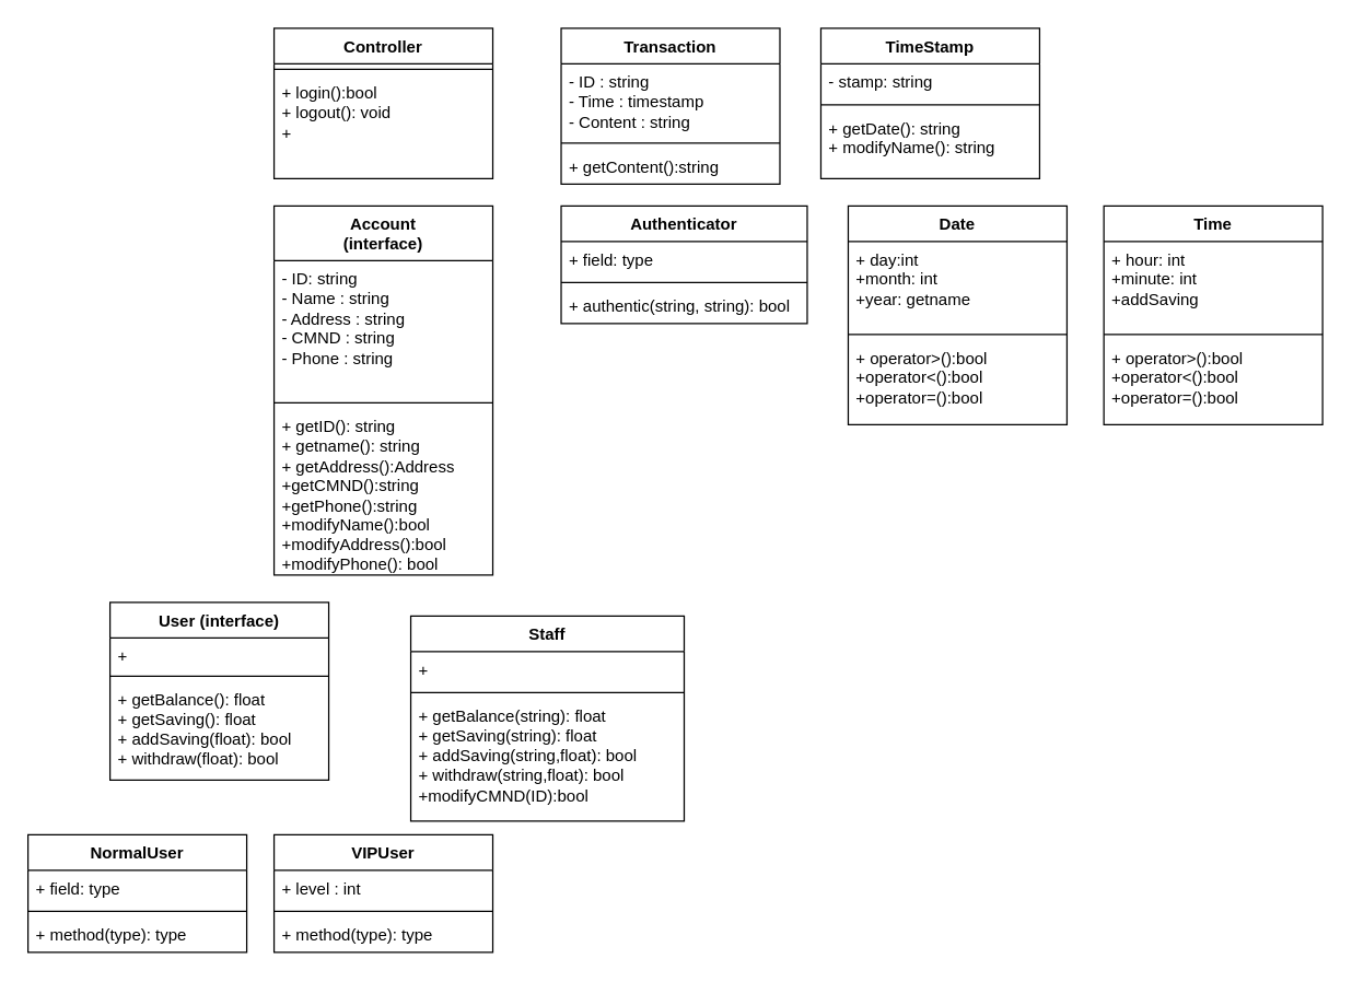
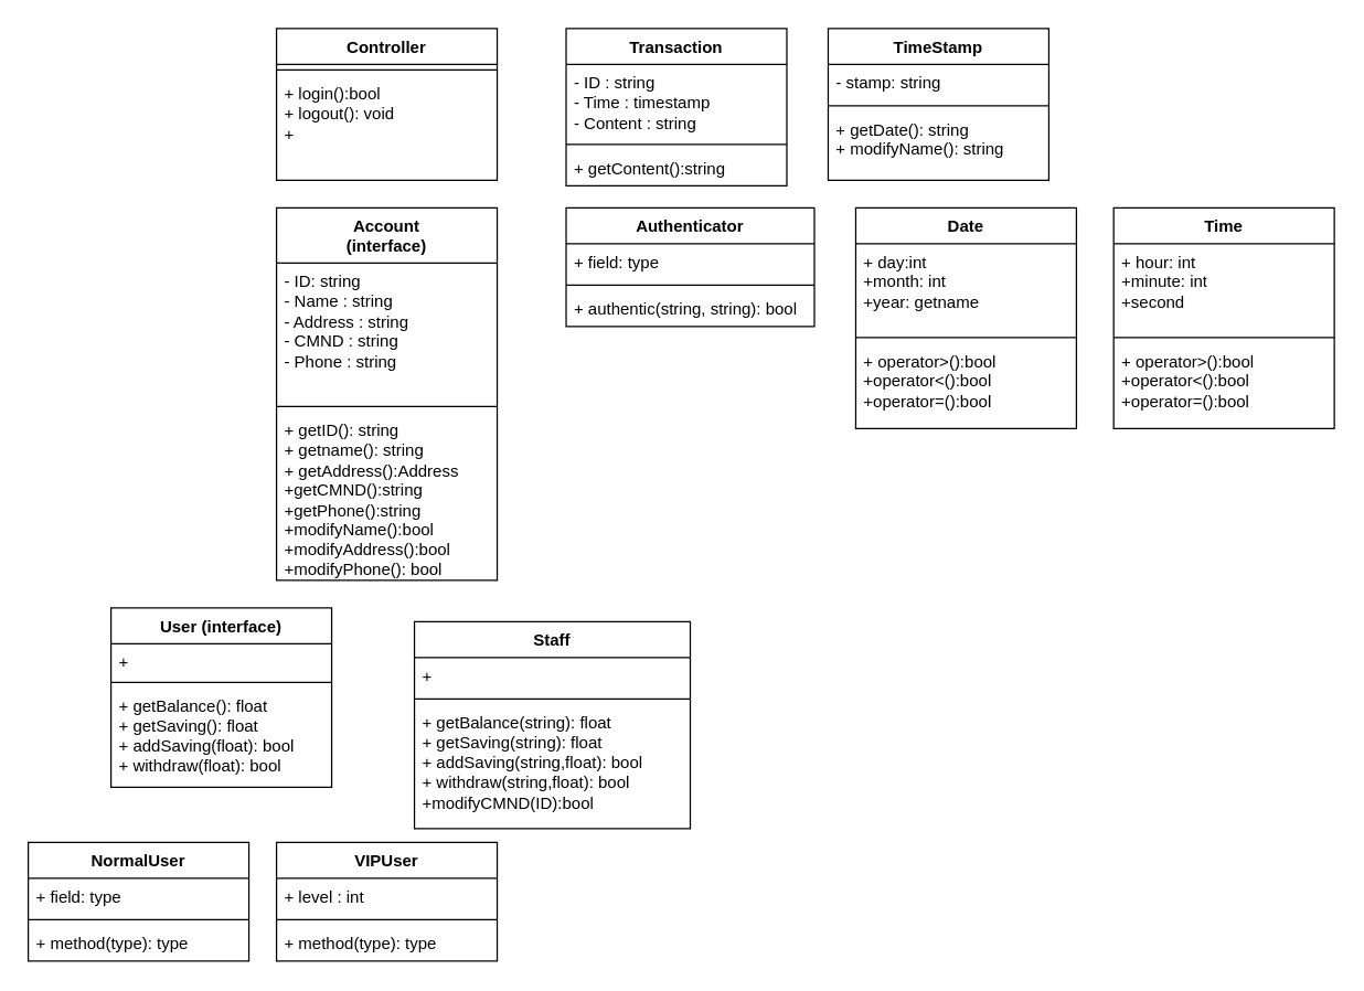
  <mxCell id="0" />
  <mxCell id="1" parent="0" />
  <mxCell id="2" value="Controller" style="swimlane;fontStyle=1;align=center;verticalAlign=top;childLayout=stackLayout;horizontal=1;startSize=26;horizontalStack=0;resizeParent=1;resizeParentMax=0;resizeLast=0;collapsible=1;marginBottom=0;whiteSpace=wrap;html=1;" vertex="1" parent="1"><mxGeometry x="200" y="20" width="160" height="110" as="geometry" /></mxCell>
  <mxCell id="3" value="" style="line;strokeWidth=1;fillColor=none;align=left;verticalAlign=middle;spacingTop=-1;spacingLeft=3;spacingRight=3;rotatable=0;labelPosition=right;points=[];portConstraint=eastwest;strokeColor=inherit;" vertex="1" parent="2"><mxGeometry y="26" width="160" height="8" as="geometry" /></mxCell>
  <mxCell id="4" value="+ login():bool&lt;div&gt;+ logout(): void&lt;/div&gt;&lt;div&gt;+&amp;nbsp;&lt;/div&gt;" style="text;strokeColor=none;fillColor=none;align=left;verticalAlign=top;spacingLeft=4;spacingRight=4;overflow=hidden;rotatable=0;points=[[0,0.5],[1,0.5]];portConstraint=eastwest;whiteSpace=wrap;html=1;" vertex="1" parent="2"><mxGeometry y="34" width="160" height="76" as="geometry" /></mxCell>
  <mxCell id="5" value="Transaction" style="swimlane;fontStyle=1;align=center;verticalAlign=top;childLayout=stackLayout;horizontal=1;startSize=26;horizontalStack=0;resizeParent=1;resizeParentMax=0;resizeLast=0;collapsible=1;marginBottom=0;whiteSpace=wrap;html=1;" vertex="1" parent="1"><mxGeometry x="410" y="20" width="160" height="114" as="geometry" /></mxCell>
  <mxCell id="6" value="- ID : string&lt;div&gt;- Time : timestamp&lt;/div&gt;&lt;div&gt;- Content : string&lt;/div&gt;" style="text;strokeColor=none;fillColor=none;align=left;verticalAlign=top;spacingLeft=4;spacingRight=4;overflow=hidden;rotatable=0;points=[[0,0.5],[1,0.5]];portConstraint=eastwest;whiteSpace=wrap;html=1;" vertex="1" parent="5"><mxGeometry y="26" width="160" height="54" as="geometry" /></mxCell>
  <mxCell id="7" value="" style="line;strokeWidth=1;fillColor=none;align=left;verticalAlign=middle;spacingTop=-1;spacingLeft=3;spacingRight=3;rotatable=0;labelPosition=right;points=[];portConstraint=eastwest;strokeColor=inherit;" vertex="1" parent="5"><mxGeometry y="80" width="160" height="8" as="geometry" /></mxCell>
  <mxCell id="8" value="+ getContent():string" style="text;strokeColor=none;fillColor=none;align=left;verticalAlign=top;spacingLeft=4;spacingRight=4;overflow=hidden;rotatable=0;points=[[0,0.5],[1,0.5]];portConstraint=eastwest;whiteSpace=wrap;html=1;" vertex="1" parent="5"><mxGeometry y="88" width="160" height="26" as="geometry" /></mxCell>
  <mxCell id="9" value="Account&lt;div&gt;(interface)&lt;/div&gt;" style="swimlane;fontStyle=1;align=center;verticalAlign=top;childLayout=stackLayout;horizontal=1;startSize=40;horizontalStack=0;resizeParent=1;resizeParentMax=0;resizeLast=0;collapsible=1;marginBottom=0;whiteSpace=wrap;html=1;" vertex="1" parent="1"><mxGeometry x="200" y="150" width="160" height="270" as="geometry" /></mxCell>
  <mxCell id="10" value="- ID: string&lt;div&gt;- Name : string&lt;div&gt;- Address : string&lt;/div&gt;&lt;div&gt;- CMND : string&lt;/div&gt;&lt;div&gt;- Phone : string&lt;/div&gt;&lt;/div&gt;" style="text;strokeColor=none;fillColor=none;align=left;verticalAlign=top;spacingLeft=4;spacingRight=4;overflow=hidden;rotatable=0;points=[[0,0.5],[1,0.5]];portConstraint=eastwest;whiteSpace=wrap;html=1;" vertex="1" parent="9"><mxGeometry y="40" width="160" height="100" as="geometry" /></mxCell>
  <mxCell id="11" value="" style="line;strokeWidth=1;fillColor=none;align=left;verticalAlign=middle;spacingTop=-1;spacingLeft=3;spacingRight=3;rotatable=0;labelPosition=right;points=[];portConstraint=eastwest;strokeColor=inherit;" vertex="1" parent="9"><mxGeometry y="140" width="160" height="8" as="geometry" /></mxCell>
  <mxCell id="12" value="+ getID(): string&lt;div&gt;+ getname(): string&lt;/div&gt;&lt;div&gt;+ getAddress():Address&lt;/div&gt;&lt;div&gt;+getCMND():string&lt;/div&gt;&lt;div&gt;+getPhone():string&lt;/div&gt;&lt;div&gt;+modifyName():bool&lt;/div&gt;&lt;div&gt;+modifyAddress():bool&lt;/div&gt;&lt;div&gt;+modifyPhone(): bool&lt;/div&gt;" style="text;strokeColor=none;fillColor=none;align=left;verticalAlign=top;spacingLeft=4;spacingRight=4;overflow=hidden;rotatable=0;points=[[0,0.5],[1,0.5]];portConstraint=eastwest;whiteSpace=wrap;html=1;" vertex="1" parent="9"><mxGeometry y="148" width="160" height="122" as="geometry" /></mxCell>
  <mxCell id="13" value="User (interface)" style="swimlane;fontStyle=1;align=center;verticalAlign=top;childLayout=stackLayout;horizontal=1;startSize=26;horizontalStack=0;resizeParent=1;resizeParentMax=0;resizeLast=0;collapsible=1;marginBottom=0;whiteSpace=wrap;html=1;" vertex="1" parent="1"><mxGeometry x="80" y="440" width="160" height="130" as="geometry" /></mxCell>
  <mxCell id="14" value="+" style="text;strokeColor=none;fillColor=none;align=left;verticalAlign=top;spacingLeft=4;spacingRight=4;overflow=hidden;rotatable=0;points=[[0,0.5],[1,0.5]];portConstraint=eastwest;whiteSpace=wrap;html=1;" vertex="1" parent="13"><mxGeometry y="26" width="160" height="24" as="geometry" /></mxCell>
  <mxCell id="15" value="" style="line;strokeWidth=1;fillColor=none;align=left;verticalAlign=middle;spacingTop=-1;spacingLeft=3;spacingRight=3;rotatable=0;labelPosition=right;points=[];portConstraint=eastwest;strokeColor=inherit;" vertex="1" parent="13"><mxGeometry y="50" width="160" height="8" as="geometry" /></mxCell>
  <mxCell id="16" value="+ getBalance(): float&lt;div&gt;+ getSaving(): float&lt;/div&gt;&lt;div&gt;+ addSaving(float): bool&lt;/div&gt;&lt;div&gt;+ withdraw(float): bool&lt;/div&gt;" style="text;strokeColor=none;fillColor=none;align=left;verticalAlign=top;spacingLeft=4;spacingRight=4;overflow=hidden;rotatable=0;points=[[0,0.5],[1,0.5]];portConstraint=eastwest;whiteSpace=wrap;html=1;" vertex="1" parent="13"><mxGeometry y="58" width="160" height="72" as="geometry" /></mxCell>
  <mxCell id="17" value="Staff" style="swimlane;fontStyle=1;align=center;verticalAlign=top;childLayout=stackLayout;horizontal=1;startSize=26;horizontalStack=0;resizeParent=1;resizeParentMax=0;resizeLast=0;collapsible=1;marginBottom=0;whiteSpace=wrap;html=1;" vertex="1" parent="1"><mxGeometry x="300" y="450" width="200" height="150" as="geometry" /></mxCell>
  <mxCell id="18" value="+" style="text;strokeColor=none;fillColor=none;align=left;verticalAlign=top;spacingLeft=4;spacingRight=4;overflow=hidden;rotatable=0;points=[[0,0.5],[1,0.5]];portConstraint=eastwest;whiteSpace=wrap;html=1;" vertex="1" parent="17"><mxGeometry y="26" width="200" height="26" as="geometry" /></mxCell>
  <mxCell id="19" value="" style="line;strokeWidth=1;fillColor=none;align=left;verticalAlign=middle;spacingTop=-1;spacingLeft=3;spacingRight=3;rotatable=0;labelPosition=right;points=[];portConstraint=eastwest;strokeColor=inherit;" vertex="1" parent="17"><mxGeometry y="52" width="200" height="8" as="geometry" /></mxCell>
  <mxCell id="20" value="+ getBalance(string): float&lt;div&gt;+ getSaving(string): float&lt;/div&gt;&lt;div&gt;+ addSaving(string,float): bool&lt;/div&gt;&lt;div&gt;+ withdraw(string,float): bool&lt;/div&gt;&lt;div&gt;+modifyCMND(ID):bool&lt;/div&gt;&lt;div&gt;&lt;br&gt;&lt;/div&gt;" style="text;strokeColor=none;fillColor=none;align=left;verticalAlign=top;spacingLeft=4;spacingRight=4;overflow=hidden;rotatable=0;points=[[0,0.5],[1,0.5]];portConstraint=eastwest;whiteSpace=wrap;html=1;" vertex="1" parent="17"><mxGeometry y="60" width="200" height="90" as="geometry" /></mxCell>
  <mxCell id="21" value="NormalUser" style="swimlane;fontStyle=1;align=center;verticalAlign=top;childLayout=stackLayout;horizontal=1;startSize=26;horizontalStack=0;resizeParent=1;resizeParentMax=0;resizeLast=0;collapsible=1;marginBottom=0;whiteSpace=wrap;html=1;" vertex="1" parent="1"><mxGeometry x="20" y="610" width="160" height="86" as="geometry" /></mxCell>
  <mxCell id="22" value="+ field: type" style="text;strokeColor=none;fillColor=none;align=left;verticalAlign=top;spacingLeft=4;spacingRight=4;overflow=hidden;rotatable=0;points=[[0,0.5],[1,0.5]];portConstraint=eastwest;whiteSpace=wrap;html=1;" vertex="1" parent="21"><mxGeometry y="26" width="160" height="26" as="geometry" /></mxCell>
  <mxCell id="23" value="" style="line;strokeWidth=1;fillColor=none;align=left;verticalAlign=middle;spacingTop=-1;spacingLeft=3;spacingRight=3;rotatable=0;labelPosition=right;points=[];portConstraint=eastwest;strokeColor=inherit;" vertex="1" parent="21"><mxGeometry y="52" width="160" height="8" as="geometry" /></mxCell>
  <mxCell id="24" value="+ method(type): type" style="text;strokeColor=none;fillColor=none;align=left;verticalAlign=top;spacingLeft=4;spacingRight=4;overflow=hidden;rotatable=0;points=[[0,0.5],[1,0.5]];portConstraint=eastwest;whiteSpace=wrap;html=1;" vertex="1" parent="21"><mxGeometry y="60" width="160" height="26" as="geometry" /></mxCell>
  <mxCell id="25" value="VIPUser" style="swimlane;fontStyle=1;align=center;verticalAlign=top;childLayout=stackLayout;horizontal=1;startSize=26;horizontalStack=0;resizeParent=1;resizeParentMax=0;resizeLast=0;collapsible=1;marginBottom=0;whiteSpace=wrap;html=1;" vertex="1" parent="1"><mxGeometry x="200" y="610" width="160" height="86" as="geometry" /></mxCell>
  <mxCell id="26" value="+ level : int" style="text;strokeColor=none;fillColor=none;align=left;verticalAlign=top;spacingLeft=4;spacingRight=4;overflow=hidden;rotatable=0;points=[[0,0.5],[1,0.5]];portConstraint=eastwest;whiteSpace=wrap;html=1;" vertex="1" parent="25"><mxGeometry y="26" width="160" height="26" as="geometry" /></mxCell>
  <mxCell id="27" value="" style="line;strokeWidth=1;fillColor=none;align=left;verticalAlign=middle;spacingTop=-1;spacingLeft=3;spacingRight=3;rotatable=0;labelPosition=right;points=[];portConstraint=eastwest;strokeColor=inherit;" vertex="1" parent="25"><mxGeometry y="52" width="160" height="8" as="geometry" /></mxCell>
  <mxCell id="28" value="+ method(type): type" style="text;strokeColor=none;fillColor=none;align=left;verticalAlign=top;spacingLeft=4;spacingRight=4;overflow=hidden;rotatable=0;points=[[0,0.5],[1,0.5]];portConstraint=eastwest;whiteSpace=wrap;html=1;" vertex="1" parent="25"><mxGeometry y="60" width="160" height="26" as="geometry" /></mxCell>
  <mxCell id="29" value="Authenticator" style="swimlane;fontStyle=1;align=center;verticalAlign=top;childLayout=stackLayout;horizontal=1;startSize=26;horizontalStack=0;resizeParent=1;resizeParentMax=0;resizeLast=0;collapsible=1;marginBottom=0;whiteSpace=wrap;html=1;" vertex="1" parent="1"><mxGeometry x="410" y="150" width="180" height="86" as="geometry" /></mxCell>
  <mxCell id="30" value="+ field: type" style="text;strokeColor=none;fillColor=none;align=left;verticalAlign=top;spacingLeft=4;spacingRight=4;overflow=hidden;rotatable=0;points=[[0,0.5],[1,0.5]];portConstraint=eastwest;whiteSpace=wrap;html=1;" vertex="1" parent="29"><mxGeometry y="26" width="180" height="26" as="geometry" /></mxCell>
  <mxCell id="31" value="" style="line;strokeWidth=1;fillColor=none;align=left;verticalAlign=middle;spacingTop=-1;spacingLeft=3;spacingRight=3;rotatable=0;labelPosition=right;points=[];portConstraint=eastwest;strokeColor=inherit;" vertex="1" parent="29"><mxGeometry y="52" width="180" height="8" as="geometry" /></mxCell>
  <mxCell id="32" value="+ authentic(string, string): bool" style="text;strokeColor=none;fillColor=none;align=left;verticalAlign=top;spacingLeft=4;spacingRight=4;overflow=hidden;rotatable=0;points=[[0,0.5],[1,0.5]];portConstraint=eastwest;whiteSpace=wrap;html=1;" vertex="1" parent="29"><mxGeometry y="60" width="180" height="26" as="geometry" /></mxCell>
  <mxCell id="33" value="TimeStamp" style="swimlane;fontStyle=1;align=center;verticalAlign=top;childLayout=stackLayout;horizontal=1;startSize=26;horizontalStack=0;resizeParent=1;resizeParentMax=0;resizeLast=0;collapsible=1;marginBottom=0;whiteSpace=wrap;html=1;" vertex="1" parent="1"><mxGeometry x="600" y="20" width="160" height="110" as="geometry" /></mxCell>
  <mxCell id="34" value="- stamp: string" style="text;strokeColor=none;fillColor=none;align=left;verticalAlign=top;spacingLeft=4;spacingRight=4;overflow=hidden;rotatable=0;points=[[0,0.5],[1,0.5]];portConstraint=eastwest;whiteSpace=wrap;html=1;" vertex="1" parent="33"><mxGeometry y="26" width="160" height="26" as="geometry" /></mxCell>
  <mxCell id="35" value="" style="line;strokeWidth=1;fillColor=none;align=left;verticalAlign=middle;spacingTop=-1;spacingLeft=3;spacingRight=3;rotatable=0;labelPosition=right;points=[];portConstraint=eastwest;strokeColor=inherit;" vertex="1" parent="33"><mxGeometry y="52" width="160" height="8" as="geometry" /></mxCell>
  <mxCell id="36" value="+ getDate(): string&lt;div&gt;+ modifyName(): string&lt;/div&gt;" style="text;strokeColor=none;fillColor=none;align=left;verticalAlign=top;spacingLeft=4;spacingRight=4;overflow=hidden;rotatable=0;points=[[0,0.5],[1,0.5]];portConstraint=eastwest;whiteSpace=wrap;html=1;" vertex="1" parent="33"><mxGeometry y="60" width="160" height="50" as="geometry" /></mxCell>
  <mxCell id="37" value="Date" style="swimlane;fontStyle=1;align=center;verticalAlign=top;childLayout=stackLayout;horizontal=1;startSize=26;horizontalStack=0;resizeParent=1;resizeParentMax=0;resizeLast=0;collapsible=1;marginBottom=0;whiteSpace=wrap;html=1;" vertex="1" parent="1"><mxGeometry x="620" y="150" width="160" height="160" as="geometry" /></mxCell>
  <mxCell id="38" value="+ day:int&lt;div&gt;+month: int&lt;/div&gt;&lt;div&gt;+year: getname&lt;/div&gt;" style="text;strokeColor=none;fillColor=none;align=left;verticalAlign=top;spacingLeft=4;spacingRight=4;overflow=hidden;rotatable=0;points=[[0,0.5],[1,0.5]];portConstraint=eastwest;whiteSpace=wrap;html=1;" vertex="1" parent="37"><mxGeometry y="26" width="160" height="64" as="geometry" /></mxCell>
  <mxCell id="39" value="" style="line;strokeWidth=1;fillColor=none;align=left;verticalAlign=middle;spacingTop=-1;spacingLeft=3;spacingRight=3;rotatable=0;labelPosition=right;points=[];portConstraint=eastwest;strokeColor=inherit;" vertex="1" parent="37"><mxGeometry y="90" width="160" height="8" as="geometry" /></mxCell>
  <mxCell id="40" value="+ operator&amp;gt;():bool&lt;div&gt;+operator&amp;lt;():bool&lt;/div&gt;&lt;div&gt;+operator=():bool&lt;/div&gt;" style="text;strokeColor=none;fillColor=none;align=left;verticalAlign=top;spacingLeft=4;spacingRight=4;overflow=hidden;rotatable=0;points=[[0,0.5],[1,0.5]];portConstraint=eastwest;whiteSpace=wrap;html=1;" vertex="1" parent="37"><mxGeometry y="98" width="160" height="62" as="geometry" /></mxCell>
  <mxCell id="41" value="Time" style="swimlane;fontStyle=1;align=center;verticalAlign=top;childLayout=stackLayout;horizontal=1;startSize=26;horizontalStack=0;resizeParent=1;resizeParentMax=0;resizeLast=0;collapsible=1;marginBottom=0;whiteSpace=wrap;html=1;" vertex="1" parent="1"><mxGeometry x="807" y="150" width="160" height="160" as="geometry" /></mxCell>
- <mxCell id="42" value="+ hour: int&lt;div&gt;+minute: int&lt;/div&gt;&lt;div&gt;+addSaving&lt;/div&gt;" style="text;strokeColor=none;fillColor=none;align=left;verticalAlign=top;spacingLeft=4;spacingRight=4;overflow=hidden;rotatable=0;points=[[0,0.5],[1,0.5]];portConstraint=eastwest;whiteSpace=wrap;html=1;" vertex="1" parent="41"><mxGeometry y="26" width="160" height="64" as="geometry" /></mxCell>
+ <mxCell id="42" value="+ hour: int&lt;div&gt;+minute: int&lt;/div&gt;&lt;div&gt;+second&lt;/div&gt;" style="text;strokeColor=none;fillColor=none;align=left;verticalAlign=top;spacingLeft=4;spacingRight=4;overflow=hidden;rotatable=0;points=[[0,0.5],[1,0.5]];portConstraint=eastwest;whiteSpace=wrap;html=1;" vertex="1" parent="41"><mxGeometry y="26" width="160" height="64" as="geometry" /></mxCell>
  <mxCell id="43" value="" style="line;strokeWidth=1;fillColor=none;align=left;verticalAlign=middle;spacingTop=-1;spacingLeft=3;spacingRight=3;rotatable=0;labelPosition=right;points=[];portConstraint=eastwest;strokeColor=inherit;" vertex="1" parent="41"><mxGeometry y="90" width="160" height="8" as="geometry" /></mxCell>
  <mxCell id="44" value="+ operator&amp;gt;():bool&lt;div&gt;+operator&amp;lt;():bool&lt;/div&gt;&lt;div&gt;+operator=():bool&lt;/div&gt;" style="text;strokeColor=none;fillColor=none;align=left;verticalAlign=top;spacingLeft=4;spacingRight=4;overflow=hidden;rotatable=0;points=[[0,0.5],[1,0.5]];portConstraint=eastwest;whiteSpace=wrap;html=1;" vertex="1" parent="41"><mxGeometry y="98" width="160" height="62" as="geometry" /></mxCell>
